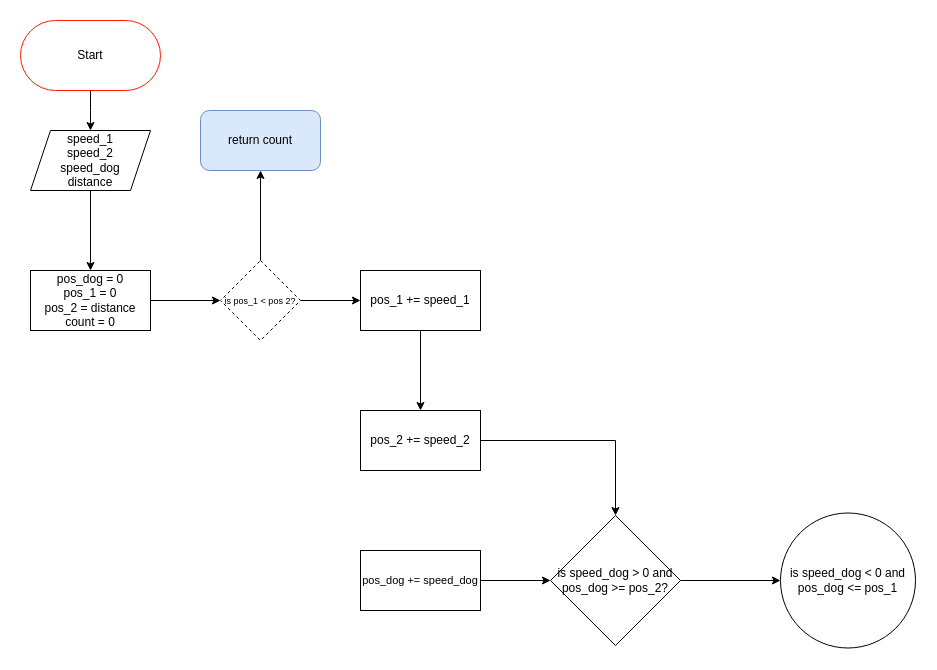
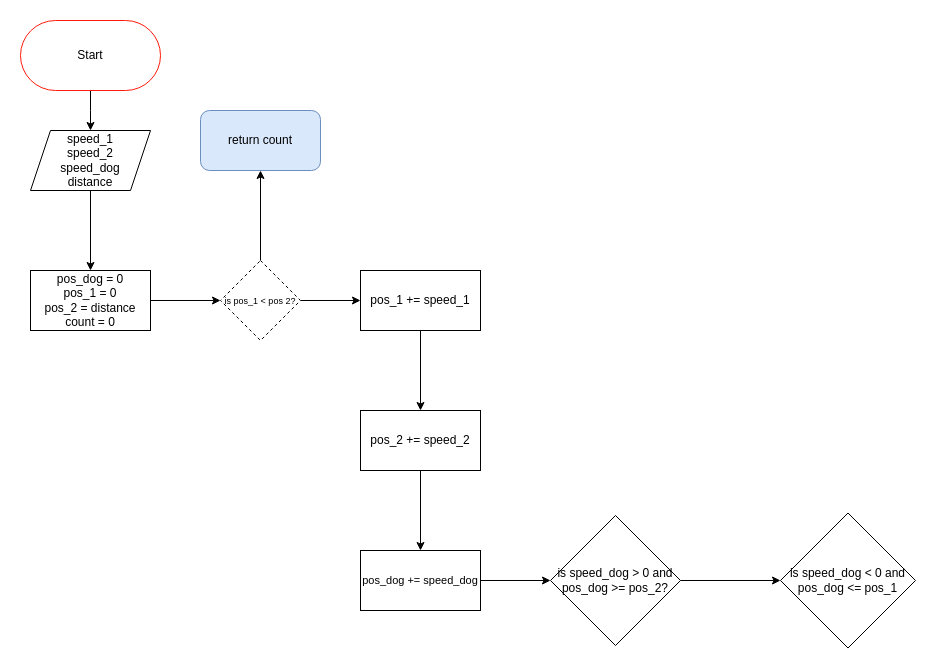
  <mxCell id="0" />
  <mxCell id="1" parent="0" />
  <mxCell id="2" value="" style="edgeStyle=orthogonalEdgeStyle;rounded=0;orthogonalLoop=1;jettySize=auto;html=1;" edge="1" parent="1" source="3"><mxGeometry relative="1" as="geometry"><mxPoint x="90" y="130" as="targetPoint" /></mxGeometry></mxCell>
  <mxCell id="3" value="Start" style="rounded=1;whiteSpace=wrap;html=1;arcSize=50;strokeColor=#FF1B0A;" vertex="1" parent="1"><mxGeometry x="20" y="20" width="140" height="70" as="geometry" /></mxCell>
  <mxCell id="4" value="" style="edgeStyle=orthogonalEdgeStyle;rounded=0;orthogonalLoop=1;jettySize=auto;html=1;" edge="1" parent="1" source="5" target="7"><mxGeometry relative="1" as="geometry" /></mxCell>
  <mxCell id="5" value="speed_1&lt;br&gt;speed_2&lt;br&gt;speed_dog&lt;br&gt;distance" style="shape=parallelogram;perimeter=parallelogramPerimeter;whiteSpace=wrap;html=1;fixedSize=1;" vertex="1" parent="1"><mxGeometry x="30" y="130" width="120" height="60" as="geometry" /></mxCell>
  <mxCell id="6" value="" style="edgeStyle=orthogonalEdgeStyle;rounded=0;orthogonalLoop=1;jettySize=auto;html=1;" edge="1" parent="1" source="7" target="10"><mxGeometry relative="1" as="geometry" /></mxCell>
  <mxCell id="7" value="pos_dog = 0&lt;br&gt;pos_1 = 0&lt;br&gt;pos_2 = distance&lt;br&gt;count = 0" style="whiteSpace=wrap;html=1;" vertex="1" parent="1"><mxGeometry x="30" y="270" width="120" height="60" as="geometry" /></mxCell>
  <mxCell id="8" value="" style="edgeStyle=orthogonalEdgeStyle;rounded=0;orthogonalLoop=1;jettySize=auto;html=1;" edge="1" parent="1" source="10" target="11"><mxGeometry relative="1" as="geometry" /></mxCell>
  <mxCell id="9" value="" style="edgeStyle=orthogonalEdgeStyle;rounded=0;orthogonalLoop=1;jettySize=auto;html=1;" edge="1" parent="1" source="10" target="13"><mxGeometry relative="1" as="geometry" /></mxCell>
  <mxCell id="10" value="&lt;font style=&quot;font-size: 9px;&quot;&gt;is pos_1 &amp;lt; pos 2?&lt;/font&gt;" style="rhombus;whiteSpace=wrap;html=1;dashed=1;" vertex="1" parent="1"><mxGeometry x="220" y="260" width="80" height="80" as="geometry" /></mxCell>
  <mxCell id="11" value="return count" style="whiteSpace=wrap;html=1;rounded=1;fillColor=#dae8fc;strokeColor=#6c8ebf;" vertex="1" parent="1"><mxGeometry x="200" y="110" width="120" height="60" as="geometry" /></mxCell>
  <mxCell id="12" value="" style="edgeStyle=orthogonalEdgeStyle;rounded=0;orthogonalLoop=1;jettySize=auto;html=1;" edge="1" parent="1" source="13" target="15"><mxGeometry relative="1" as="geometry" /></mxCell>
  <mxCell id="13" value="pos_1 += speed_1" style="whiteSpace=wrap;html=1;" vertex="1" parent="1"><mxGeometry x="360" y="270" width="120" height="60" as="geometry" /></mxCell>
- <mxCell id="14" value="" style="edgeStyle=orthogonalEdgeStyle;rounded=0;orthogonalLoop=1;jettySize=auto;html=1;" edge="1" parent="1" source="15" target="19"><mxGeometry relative="1" as="geometry" /></mxCell>
+ <mxCell id="14" value="" style="edgeStyle=orthogonalEdgeStyle;rounded=0;orthogonalLoop=1;jettySize=auto;html=1;" edge="1" parent="1" source="15" target="17"><mxGeometry relative="1" as="geometry" /></mxCell>
  <mxCell id="15" value="pos_2 += speed_2" style="whiteSpace=wrap;html=1;" vertex="1" parent="1"><mxGeometry x="360" y="410" width="120" height="60" as="geometry" /></mxCell>
  <mxCell id="16" value="" style="edgeStyle=orthogonalEdgeStyle;rounded=0;orthogonalLoop=1;jettySize=auto;html=1;" edge="1" parent="1" source="17" target="19"><mxGeometry relative="1" as="geometry" /></mxCell>
  <mxCell id="17" value="&lt;font style=&quot;font-size: 11px;&quot;&gt;pos_dog += speed_dog&lt;/font&gt;" style="whiteSpace=wrap;html=1;" vertex="1" parent="1"><mxGeometry x="360" y="550" width="120" height="60" as="geometry" /></mxCell>
  <mxCell id="18" value="" style="edgeStyle=orthogonalEdgeStyle;rounded=0;orthogonalLoop=1;jettySize=auto;html=1;" edge="1" parent="1" source="19" target="20"><mxGeometry relative="1" as="geometry" /></mxCell>
  <mxCell id="19" value="is speed_dog &amp;gt; 0 and pos_dog &amp;gt;= pos_2?" style="rhombus;whiteSpace=wrap;html=1;" vertex="1" parent="1"><mxGeometry x="550" y="515" width="130" height="130" as="geometry" /></mxCell>
- <mxCell id="20" value="is speed_dog &amp;lt; 0 and pos_dog &amp;lt;= pos_1" style="ellipse;whiteSpace=wrap;html=1;" vertex="1" parent="1"><mxGeometry x="780" y="512.5" width="135" height="135" as="geometry" /></mxCell>
+ <mxCell id="20" value="is speed_dog &amp;lt; 0 and pos_dog &amp;lt;= pos_1" style="rhombus;whiteSpace=wrap;html=1;" vertex="1" parent="1"><mxGeometry x="780" y="512.5" width="135" height="135" as="geometry" /></mxCell>
